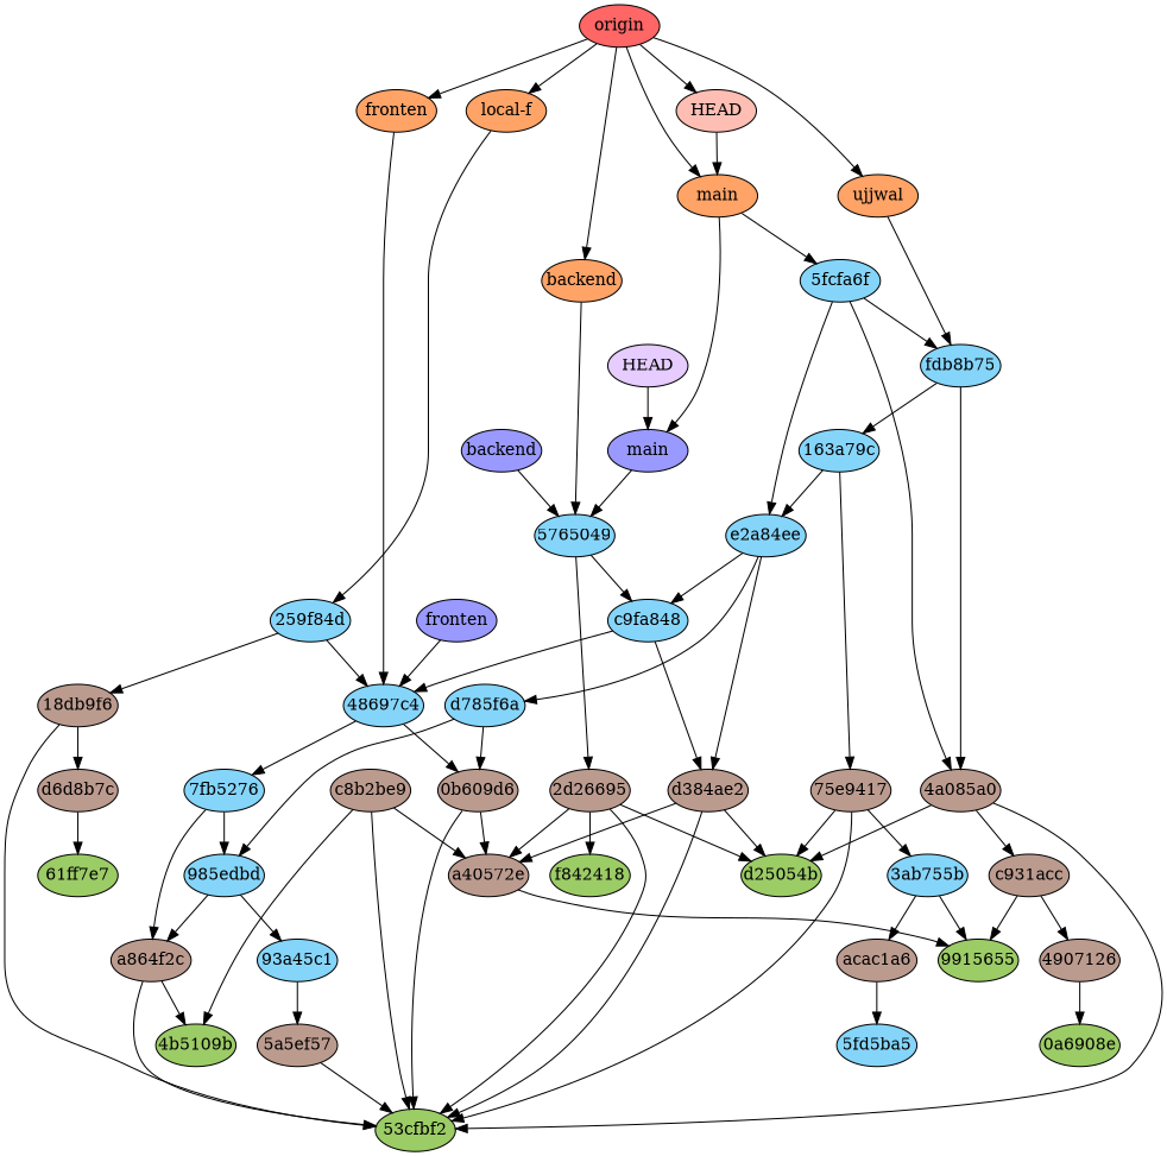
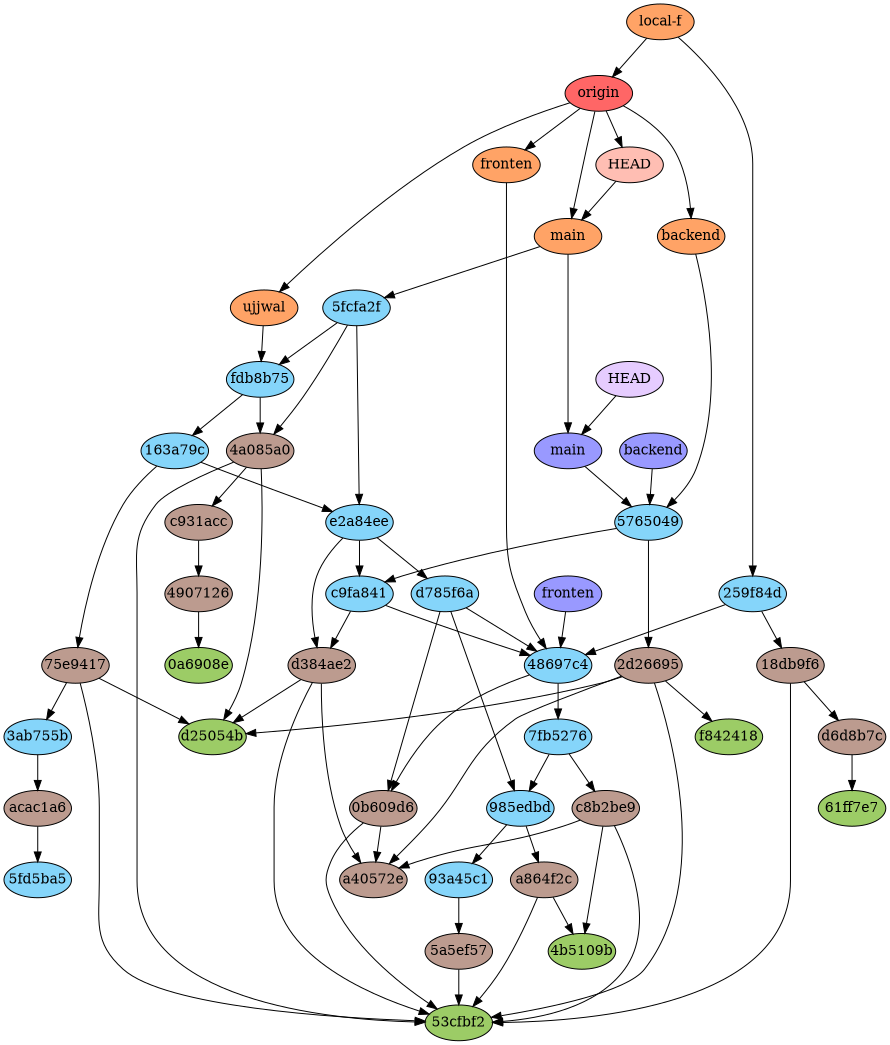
  digraph {
    node [fillcolor="#85d5fa" fixedsize=true style=filled]
    n1 [fillcolor="#9ccc66" label="0a6908e" width=0.95]
    n2 [fillcolor="#9ccc66" label="4b5109b" width=0.95]
    n3 [fillcolor="#9ccc66" label="53cfbf2" width=0.95]
    n4 [label="5fd5ba5" width=0.95]
    n5 [fillcolor="#9ccc66" label="61ff7e7" width=0.95]
-   n6 [fillcolor="#9ccc66" label=9915655 width=0.95]
    n7 [fillcolor="#9ccc66" label=d25054b width=0.95]
    n8 [fillcolor="#9ccc66" label=f842418 width=0.95]
    n9 [fillcolor="#bc9b8f" label="0b609d6" width=0.95]
    n10 [fillcolor="#bc9b8f" label=a40572e width=0.95]
    n11 [fillcolor="#bc9b8f" label="18db9f6" width=0.95]
    n12 [fillcolor="#bc9b8f" label=d6d8b7c width=0.95]
    n13 [fillcolor="#bc9b8f" label="2d26695" width=0.95]
    n14 [label="3ab755b" width=0.95]
    n15 [fillcolor="#bc9b8f" label=acac1a6 width=0.95]
    n16 [fillcolor="#bc9b8f" label=4907126 width=0.95]
    n17 [fillcolor="#bc9b8f" label="4a085a0" width=0.95]
    n18 [fillcolor="#bc9b8f" label=c931acc width=0.95]
    n19 [fillcolor="#bc9b8f" label="5a5ef57" width=0.95]
    n20 [fillcolor="#bc9b8f" label="75e9417" width=0.95]
    n21 [fillcolor="#bc9b8f" label=a864f2c width=0.95]
    n22 [fillcolor="#bc9b8f" label=c8b2be9 width=0.95]
    n23 [fillcolor="#bc9b8f" label=d384ae2 width=0.95]
    n24 [label="163a79c" width=0.95]
    n25 [label=e2a84ee width=0.95]
-   n26 [label=c9fa848 width=0.95]
+   n26 [label=c9fa841 width=0.95]
    n27 [label=d785f6a width=0.95]
    n28 [label="48697c4" width=0.95]
    n29 [label="985edbd" width=0.95]
    n30 [label="259f84d" width=0.95]
    n31 [label="7fb5276" width=0.95]
    n32 [label="93a45c1" width=0.95]
    n33 [label=5765049 width=0.95]
-   n34 [label="5fcfa6f" width=0.95]
+   n34 [label="5fcfa2f" width=0.95]
    n35 [label=fdb8b75 width=0.95]
    n36 [fillcolor="#9999ff" label=backend width=0.95]
    n37 [fillcolor="#9999ff" label=fronten width=0.95]
    n38 [fillcolor="#9999ff" label=main width=0.95]
    n39 [fillcolor="#e6ccff" label=HEAD width=0.95]
    n40 [fillcolor="#ffa366" label=backend width=0.95]
    n41 [fillcolor="#ffa366" label=fronten width=0.95]
    n42 [fillcolor="#ffa366" label="local-f" width=0.95]
    n43 [fillcolor="#ffa366" label=main width=0.95]
    n44 [fillcolor="#ffa366" label=ujjwal width=0.95]
    n45 [fillcolor="#ffbeb3" label=HEAD width=0.95]
    n46 [fillcolor="#ff6666" label=origin width=0.95]
    n9 -> n3
    n9 -> n10
-   n10 -> n6
    n11 -> n3
    n11 -> n12
    n12 -> n5
    n13 -> n3
    n13 -> n7
    n13 -> n8
    n13 -> n10
-   n14 -> n6
    n14 -> n15
    n15 -> n4
    n16 -> n1
    n17 -> n3
    n17 -> n7
    n17 -> n18
-   n18 -> n6
    n18 -> n16
    n19 -> n3
    n20 -> n3
    n20 -> n7
    n20 -> n14
    n21 -> n2
    n21 -> n3
    n22 -> n2
    n22 -> n3
    n22 -> n10
    n23 -> n3
    n23 -> n7
    n23 -> n10
    n24 -> n20
    n24 -> n25
    n25 -> n23
    n25 -> n26
    n25 -> n27
    n26 -> n23
    n26 -> n28
    n27 -> n9
+   n27 -> n28
    n27 -> n29
    n28 -> n9
    n28 -> n31
    n29 -> n21
    n29 -> n32
    n30 -> n11
    n30 -> n28
-   n31 -> n21
+   n31 -> n22
    n31 -> n29
    n32 -> n19
    n33 -> n13
    n33 -> n26
    n34 -> n17
    n34 -> n25
    n34 -> n35
    n35 -> n17
    n35 -> n24
    n36 -> n33
    n37 -> n28
    n38 -> n33
    n39 -> n38
    n40 -> n33
    n41 -> n28
    n42 -> n30
    n43 -> n34
    n43 -> n38
    n44 -> n35
    n45 -> n43
    n46 -> n40
    n46 -> n41
-   n46 -> n42
+   n42 -> n46
    n46 -> n43
    n46 -> n44
    n46 -> n45
  }
